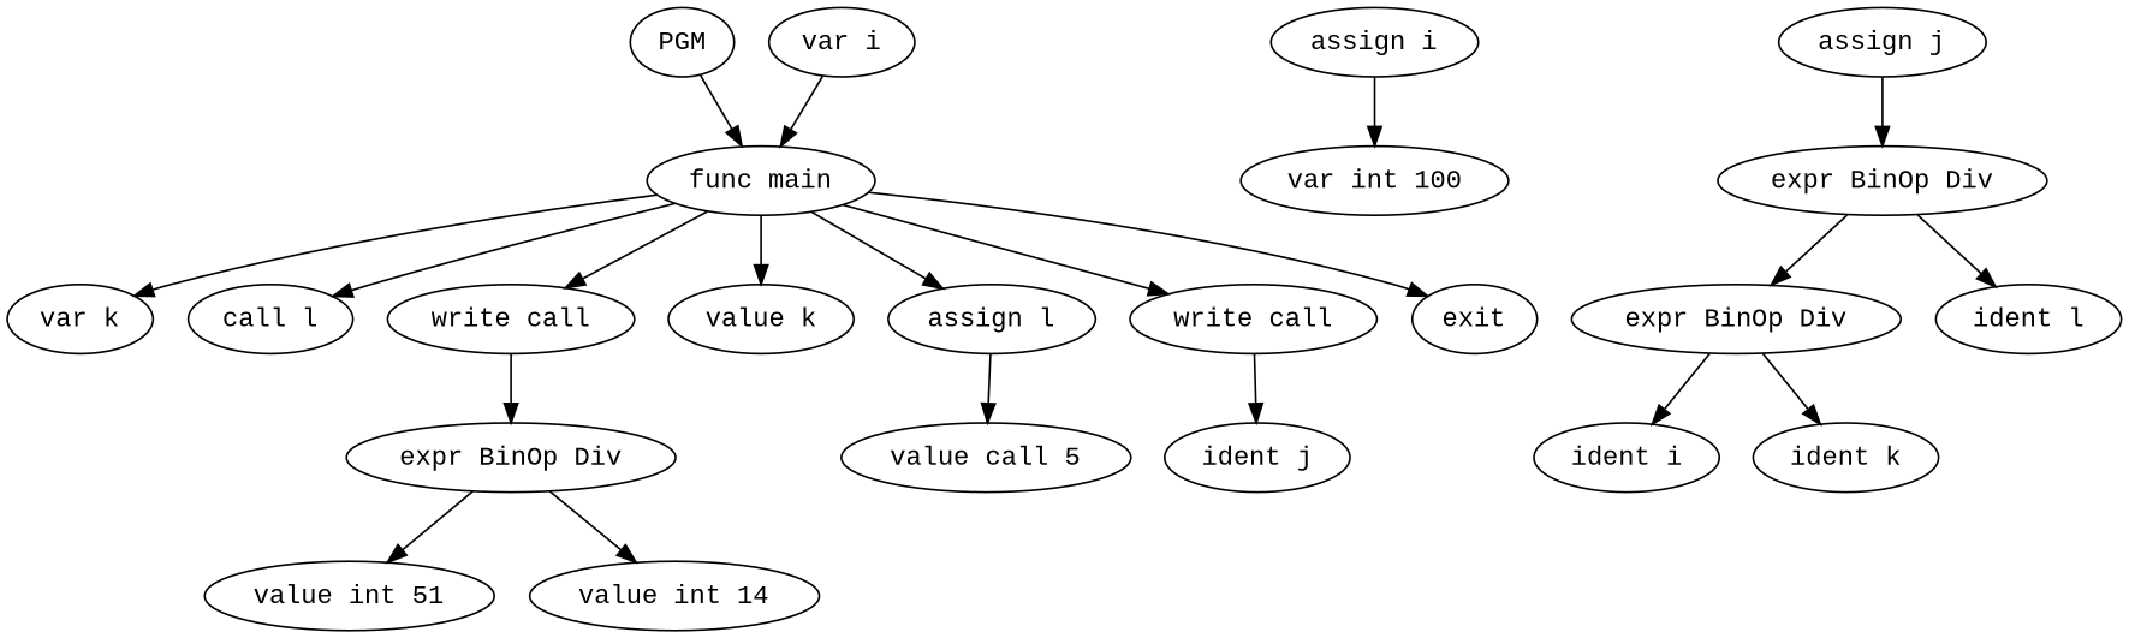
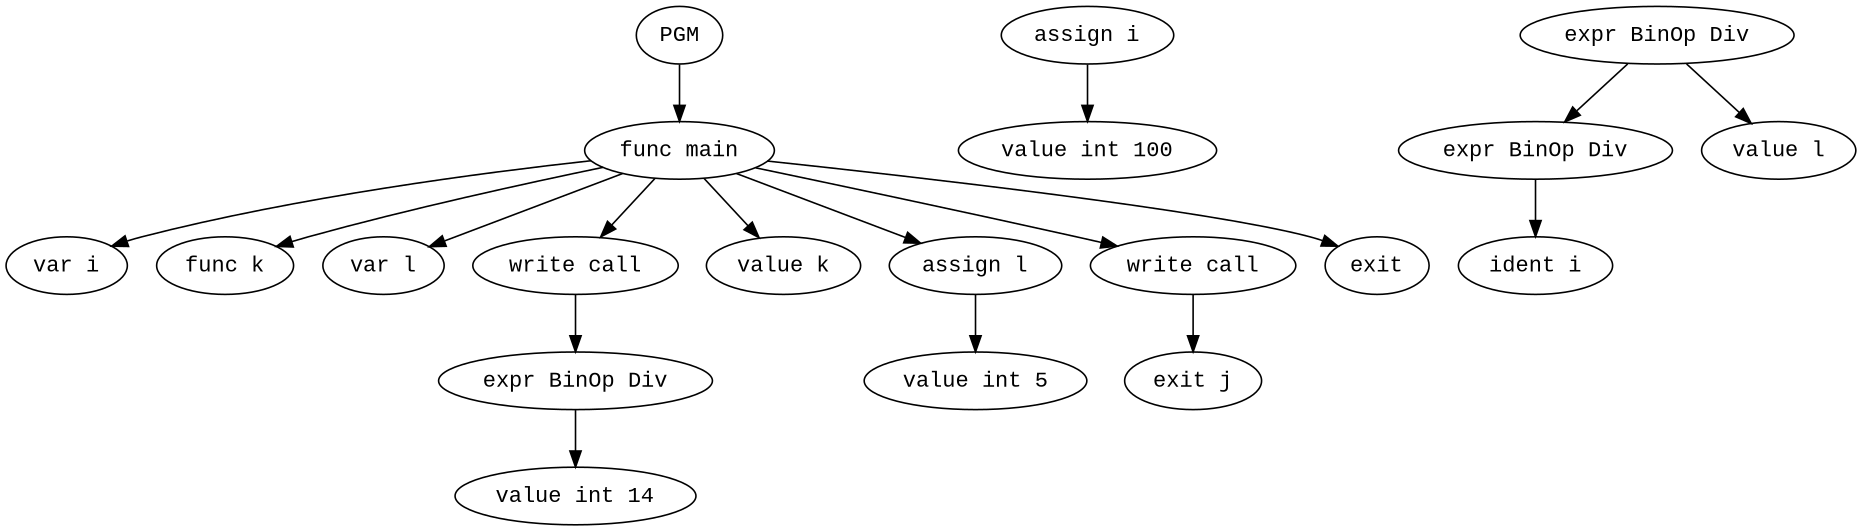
  digraph {
    fontname="Liberation Mono"
    node [fontname="Liberation Mono" shape=ellipse]
    edge [fontname="Liberation Mono"]
    n1 [label=PGM]
    n2 [label="func main"]
    n3 [label="var i"]
-   n4 [label="var k"]
-   n5 [label="call l"]
+   n4 [label="func k"]
+   n5 [label="var l"]
    n6 [label="write call"]
    n7 [label="value k"]
    n8 [label="assign l"]
    n9 [label="write call"]
    n10 [label=exit]
    n11 [label="expr BinOp Div"]
    n12 [label="assign i"]
-   n13 [label="var int 100"]
-   n14 [label="value call 5"]
-   n15 [label="assign j"]
+   n13 [label="value int 100"]
+   n14 [label="value int 5"]
    n16 [label="expr BinOp Div"]
-   n17 [label="ident j"]
-   n18 [label="value int 51"]
+   n17 [label="exit j"]
    n19 [label="value int 14"]
    n20 [label="expr BinOp Div"]
-   n21 [label="ident l"]
+   n21 [label="value l"]
    n22 [label="ident i"]
-   n23 [label="ident k"]
    n1 -> n2
-   n3 -> n2
+   n2 -> n3
    n2 -> n4
    n2 -> n5
    n2 -> n6
    n2 -> n7
    n2 -> n8
    n2 -> n9
    n2 -> n10
    n6 -> n11
    n8 -> n14
    n9 -> n17
-   n11 -> n18
    n11 -> n19
    n12 -> n13
-   n15 -> n16
    n16 -> n20
    n16 -> n21
    n20 -> n22
-   n20 -> n23
  }
